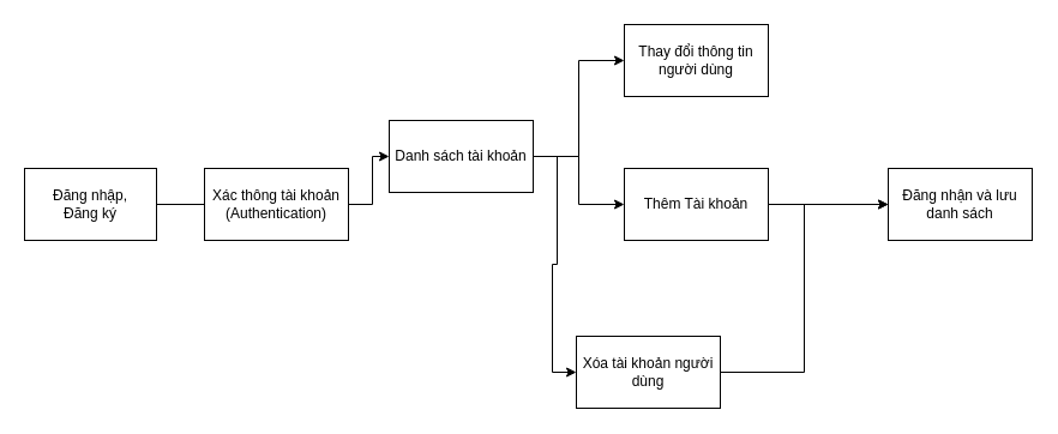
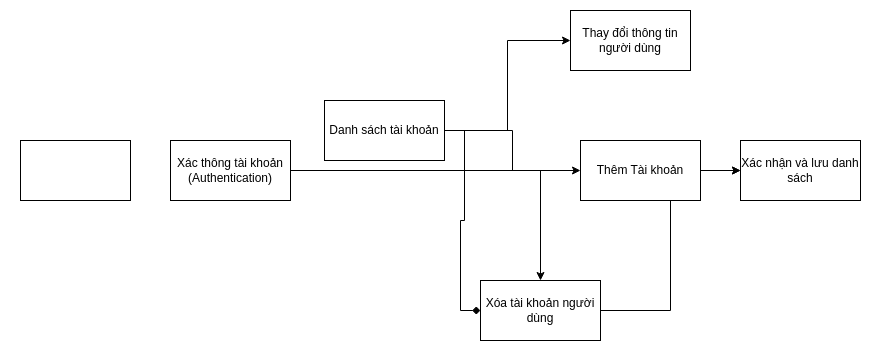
  <mxCell id="0" />
  <mxCell id="1" parent="0" />
  <mxCell id="2" value="" style="rounded=0;whiteSpace=wrap;html=1;" vertex="1" parent="1"><mxGeometry x="20" y="140" width="110" height="60" as="geometry" /></mxCell>
- <mxCell id="3" value="Đăng nhập,&lt;br&gt;Đăng ký" style="text;html=1;align=center;verticalAlign=middle;whiteSpace=wrap;rounded=0;" vertex="1" parent="1"><mxGeometry x="20" y="140" width="110" height="60" as="geometry" /></mxCell>
- <mxCell id="4" style="edgeStyle=orthogonalEdgeStyle;rounded=0;orthogonalLoop=1;jettySize=auto;html=1;exitX=1;exitY=0.5;exitDx=0;exitDy=0;entryX=0;entryY=0.5;entryDx=0;entryDy=0;" edge="1" parent="1" source="5" target="13"><mxGeometry relative="1" as="geometry" /></mxCell>
+ <mxCell id="4" style="edgeStyle=orthogonalEdgeStyle;rounded=0;orthogonalLoop=1;jettySize=auto;html=1;exitX=1;exitY=0.5;exitDx=0;exitDy=0;" edge="1" parent="1" source="5" target="8"><mxGeometry relative="1" as="geometry" /></mxCell>
  <mxCell id="5" value="Xác thông tài khoản&lt;br&gt;(Authentication)" style="rounded=0;whiteSpace=wrap;html=1;" vertex="1" parent="1"><mxGeometry x="170" y="140" width="120" height="60" as="geometry" /></mxCell>
- <mxCell id="6" value="Thay đổi thông tin người dùng" style="rounded=0;whiteSpace=wrap;html=1;" vertex="1" parent="1"><mxGeometry x="520" y="20" width="120" height="60" as="geometry" /></mxCell>
+ <mxCell id="6" value="Thay đổi thông tin người dùng" style="rounded=0;whiteSpace=wrap;html=1;" vertex="1" parent="1"><mxGeometry x="570" y="10" width="120" height="60" as="geometry" /></mxCell>
  <mxCell id="7" style="edgeStyle=orthogonalEdgeStyle;rounded=0;orthogonalLoop=1;jettySize=auto;html=1;entryX=0;entryY=0.5;entryDx=0;entryDy=0;" edge="1" parent="1" source="8" target="16"><mxGeometry relative="1" as="geometry"><mxPoint x="680" y="160" as="targetPoint" /></mxGeometry></mxCell>
  <mxCell id="8" value="Xóa tài khoản người dùng" style="rounded=0;whiteSpace=wrap;html=1;" vertex="1" parent="1"><mxGeometry x="480" y="280" width="120" height="60" as="geometry" /></mxCell>
- <mxCell id="9" value="" style="endArrow=none;html=1;rounded=0;exitX=1;exitY=0.5;exitDx=0;exitDy=0;entryX=0;entryY=0.5;entryDx=0;entryDy=0;" edge="1" parent="1" source="3" target="5"><mxGeometry width="50" height="50" relative="1" as="geometry"><mxPoint x="360" y="120" as="sourcePoint" /><mxPoint x="410" y="70" as="targetPoint" /></mxGeometry></mxCell>
  <mxCell id="10" style="edgeStyle=orthogonalEdgeStyle;rounded=0;orthogonalLoop=1;jettySize=auto;html=1;entryX=0;entryY=0.5;entryDx=0;entryDy=0;" edge="1" parent="1" source="13" target="6"><mxGeometry relative="1" as="geometry" /></mxCell>
- <mxCell id="11" style="edgeStyle=orthogonalEdgeStyle;rounded=0;orthogonalLoop=1;jettySize=auto;html=1;entryX=0;entryY=0.5;entryDx=0;entryDy=0;" edge="1" parent="1" source="13" target="8"><mxGeometry relative="1" as="geometry" /></mxCell>
+ <mxCell id="11" style="edgeStyle=orthogonalEdgeStyle;rounded=0;orthogonalLoop=1;jettySize=auto;html=1;entryX=0;entryY=0.5;entryDx=0;entryDy=0;endArrow=diamond;" edge="1" parent="1" source="13" target="8"><mxGeometry relative="1" as="geometry" /></mxCell>
  <mxCell id="12" style="edgeStyle=orthogonalEdgeStyle;rounded=0;orthogonalLoop=1;jettySize=auto;html=1;entryX=0;entryY=0.5;entryDx=0;entryDy=0;" edge="1" parent="1" source="13" target="15"><mxGeometry relative="1" as="geometry"><mxPoint x="520" y="170" as="targetPoint" /></mxGeometry></mxCell>
  <mxCell id="13" value="Danh sách tài khoản" style="rounded=0;whiteSpace=wrap;html=1;" vertex="1" parent="1"><mxGeometry x="324" y="100" width="120" height="60" as="geometry" /></mxCell>
  <mxCell id="14" style="edgeStyle=orthogonalEdgeStyle;rounded=0;orthogonalLoop=1;jettySize=auto;html=1;entryX=0;entryY=0.5;entryDx=0;entryDy=0;" edge="1" parent="1" source="15" target="16"><mxGeometry relative="1" as="geometry" /></mxCell>
- <mxCell id="15" value="Thêm Tài khoản" style="rounded=0;whiteSpace=wrap;html=1;" vertex="1" parent="1"><mxGeometry x="520" y="140" width="120" height="60" as="geometry" /></mxCell>
- <mxCell id="16" value="Đăng nhận và lưu danh sách" style="rounded=0;whiteSpace=wrap;html=1;" vertex="1" parent="1"><mxGeometry x="740" y="140" width="120" height="60" as="geometry" /></mxCell>
+ <mxCell id="15" value="Thêm Tài khoản" style="rounded=0;whiteSpace=wrap;html=1;" vertex="1" parent="1"><mxGeometry x="580" y="140" width="120" height="60" as="geometry" /></mxCell>
+ <mxCell id="16" value="Xác nhận và lưu danh sách" style="rounded=0;whiteSpace=wrap;html=1;" vertex="1" parent="1"><mxGeometry x="740" y="140" width="120" height="60" as="geometry" /></mxCell>
